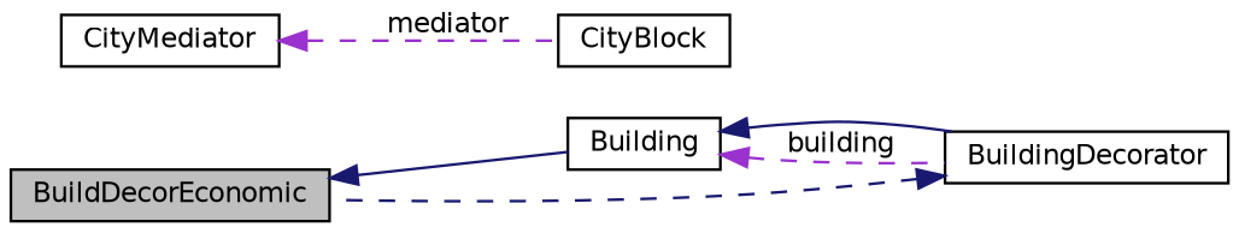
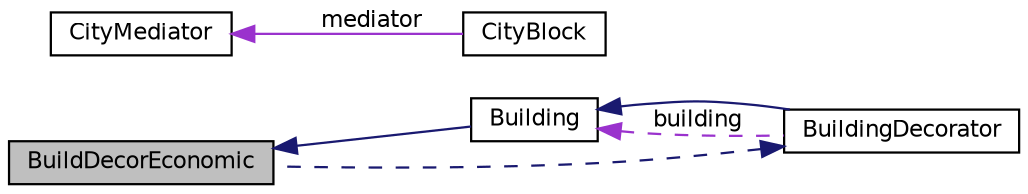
  digraph {
    rankdir=LR
    node [color=black fillcolor=white fontname=Helvetica fontsize=10 shape=record style=filled]
    edge [color=midnightblue dir=back fontname=Helvetica fontsize=10 labelfontname=Helvetica labelfontsize=10 style=dashed]
    n1 [fillcolor=grey75 fontcolor=black height=0.2 label=BuildDecorEconomic width=0.4]
    n2 [height=0.2 label=Building width=0.4]
    n3 [height=0.2 label=BuildingDecorator width=0.4]
    n4 [height=0.2 label=CityBlock width=0.4]
    n5 [height=0.2 label=CityMediator width=0.4]
    n1 -> n2 [style=solid]
    n2 -> n3 [style=solid]
    n2 -> n3 [color=darkorchid3 label=" building"]
    n3 -> n1
-   n5 -> n4 [color=darkorchid3 label=" mediator"]
+   n5 -> n4 [color=darkorchid3 label=" mediator" style=solid]
  }
